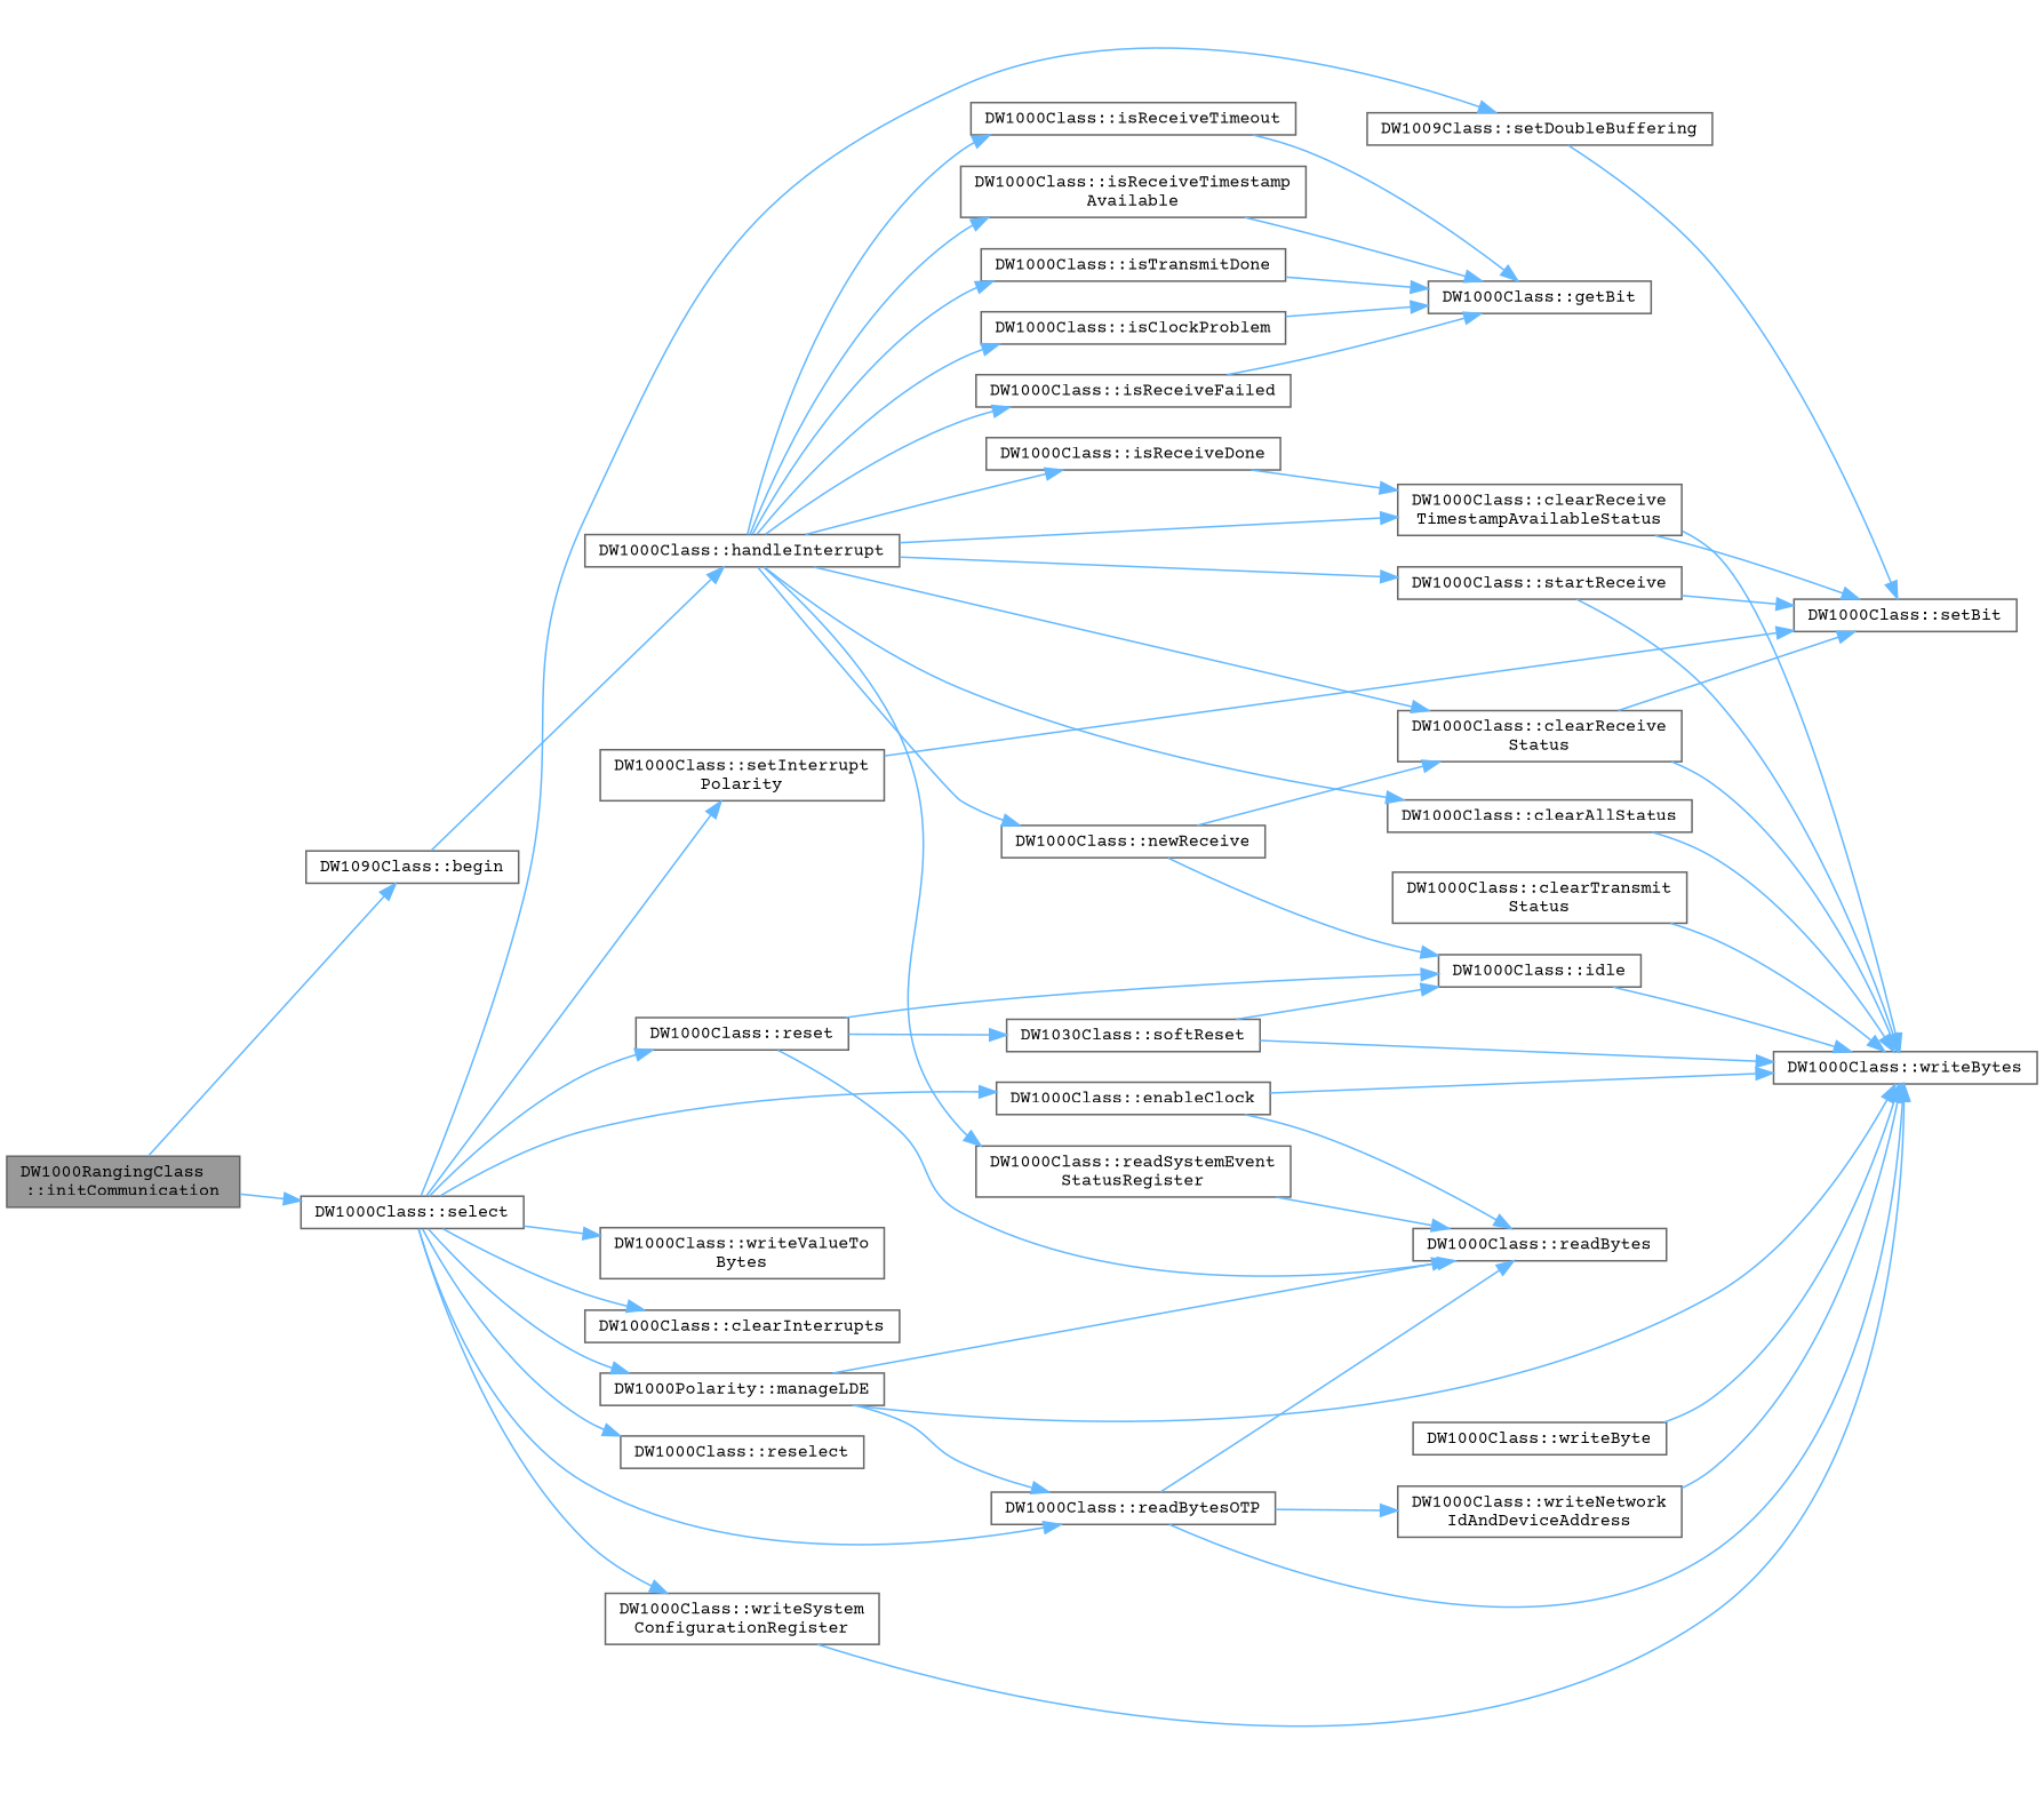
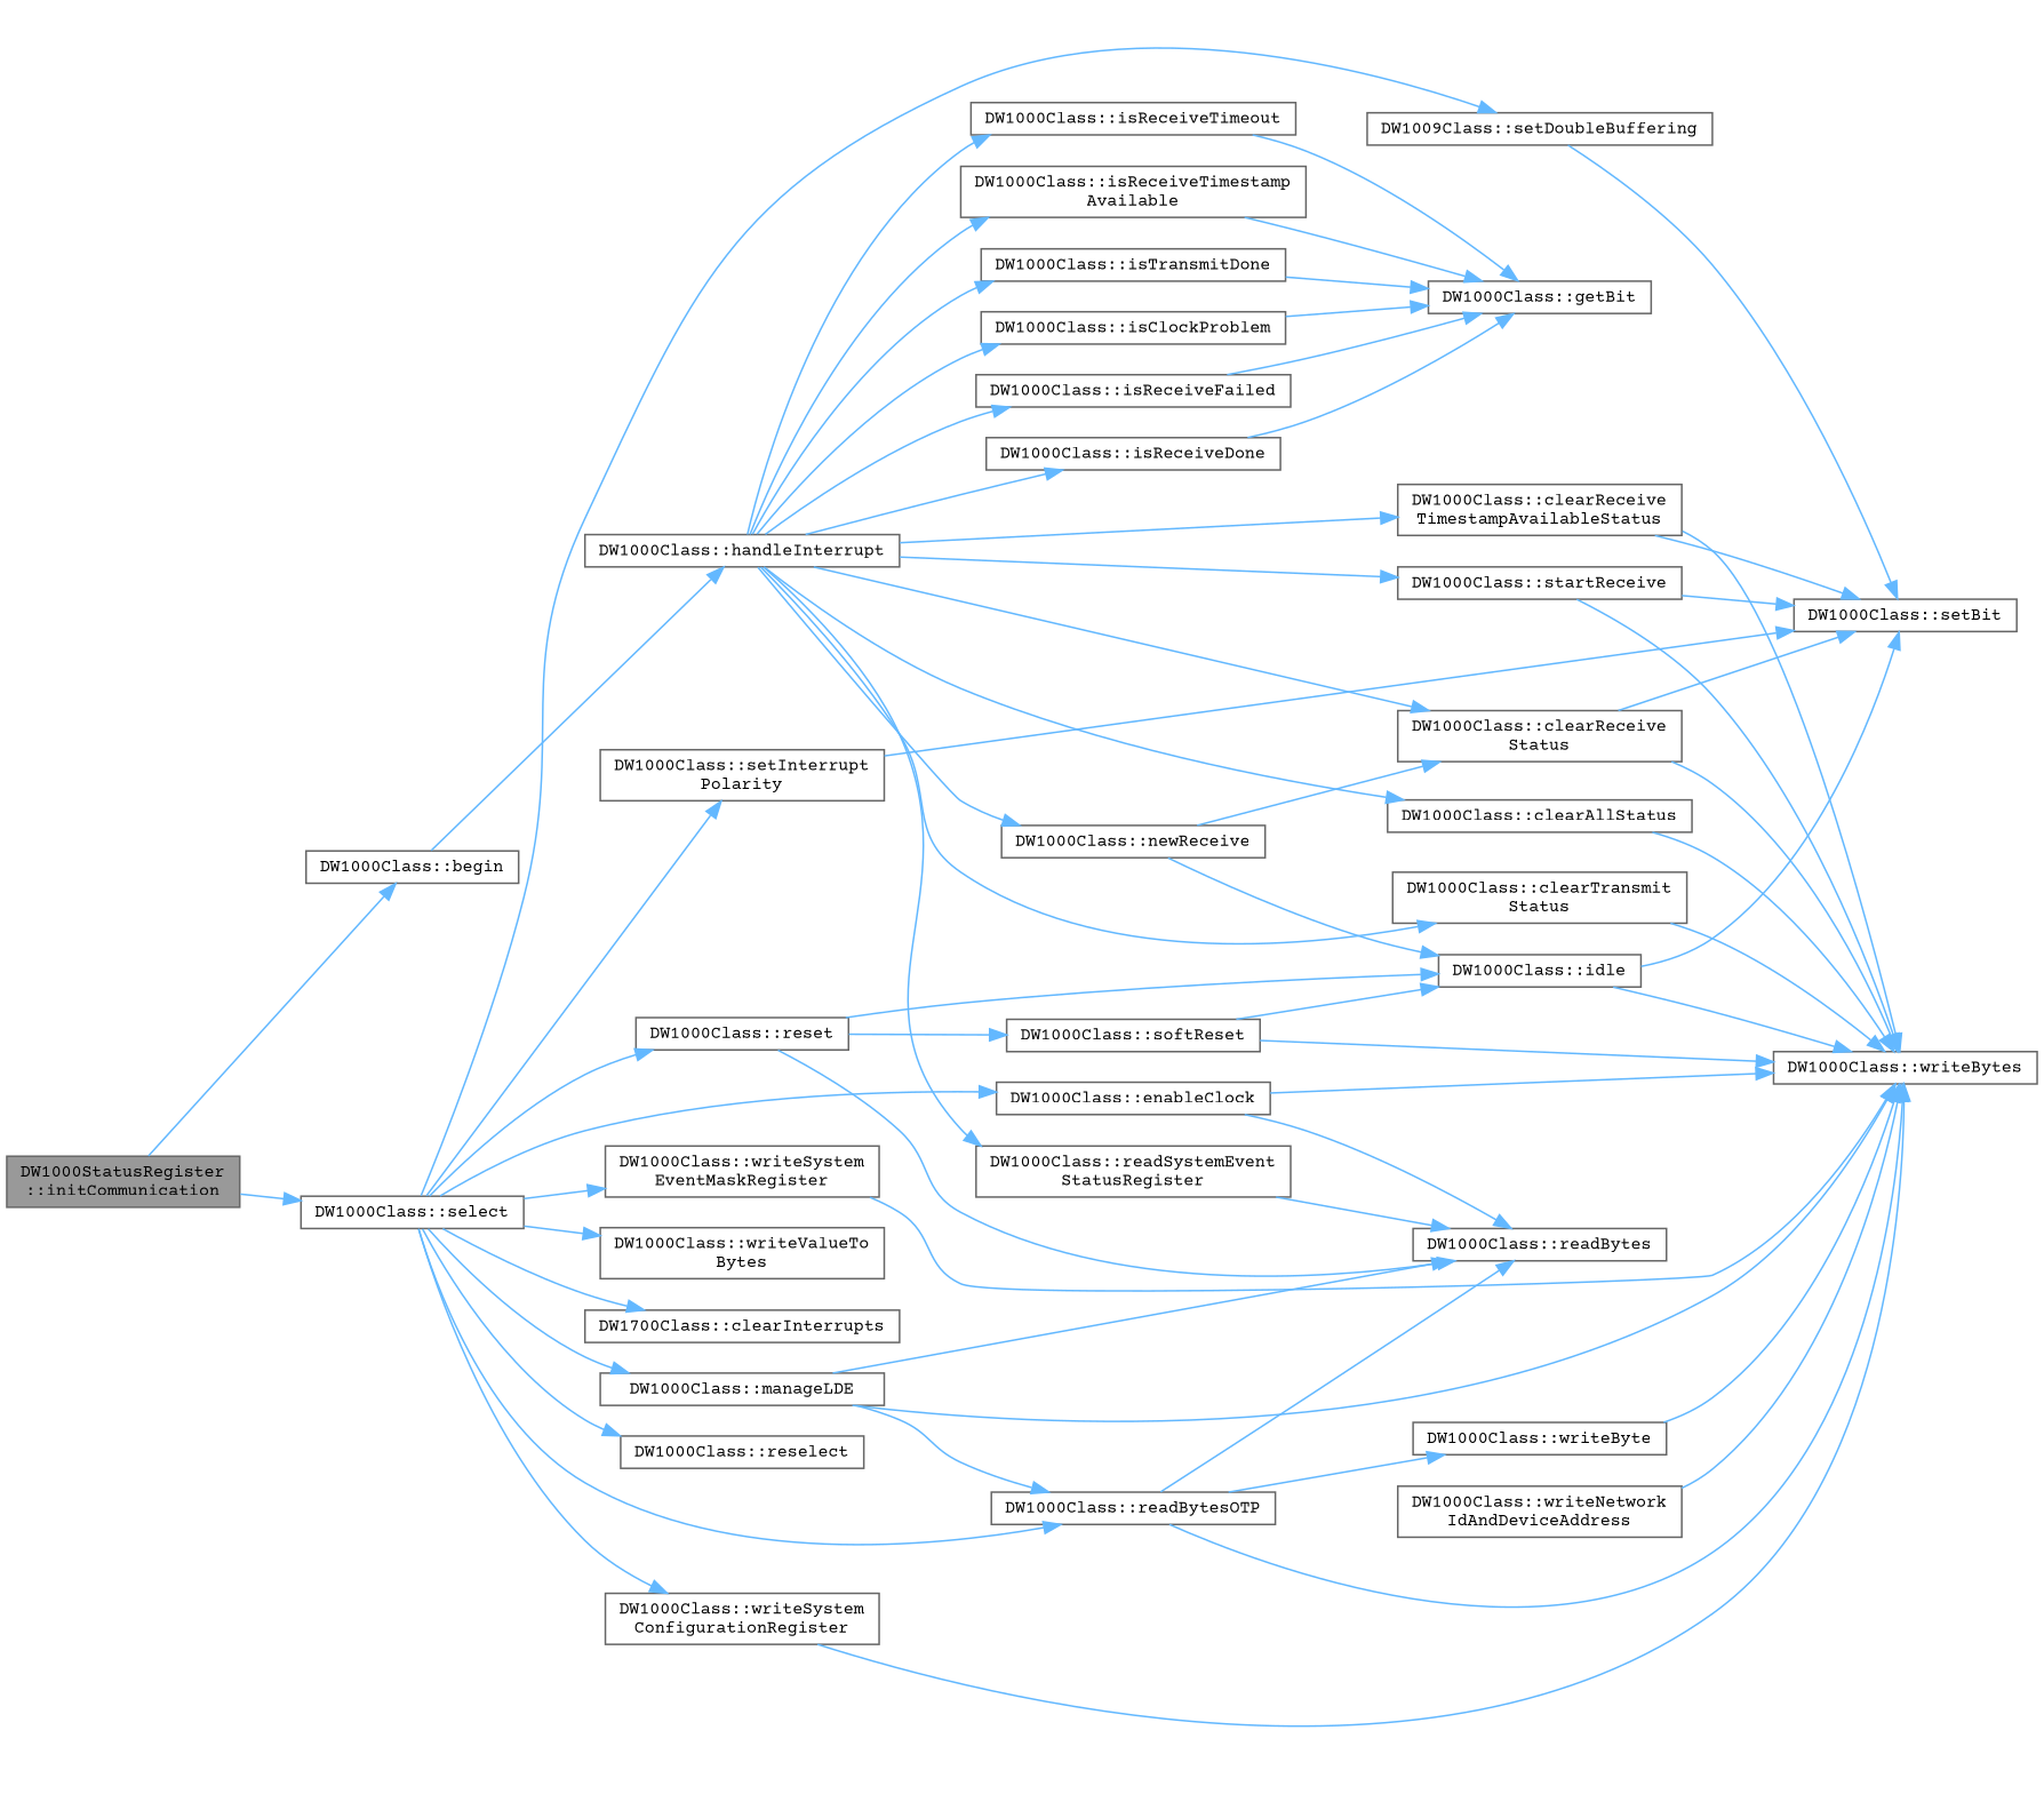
  digraph {
    fontname="Courier Prime"
    rankdir=LR
    node [color=grey40 fillcolor=white fontname="Courier Prime" fontsize=10 shape=box style=filled]
    edge [color=steelblue1 fontname="Courier Prime" fontsize=10 labelfontname=Helvetica labelfontsize=10 style=solid]
-   n1 [color=gray40 fillcolor=grey60 fontcolor=black height=0.2 label="DW1000RangingClass\l::initCommunication" width=0.4]
-   n2 [height=0.2 label="DW1090Class::begin" width=0.4]
+   n1 [color=gray40 fillcolor=grey60 fontcolor=black height=0.2 label="DW1000StatusRegister\l::initCommunication" width=0.4]
+   n2 [height=0.2 label="DW1000Class::begin" width=0.4]
    n3 [height=0.2 label="DW1000Class::select" width=0.4]
    n4 [height=0.2 label="DW1000Class::handleInterrupt" width=0.4]
-   n5 [height=0.2 label="DW1000Class::clearInterrupts" width=0.4]
+   n5 [height=0.2 label="DW1700Class::clearInterrupts" width=0.4]
    n6 [height=0.2 label="DW1000Class::enableClock" width=0.4]
-   n7 [height=0.2 label="DW1000Polarity::manageLDE" width=0.4]
+   n7 [height=0.2 label="DW1000Class::manageLDE" width=0.4]
    n8 [height=0.2 label="DW1000Class::readBytesOTP" width=0.4]
    n9 [height=0.2 label="DW1000Class::reselect" width=0.4]
    n10 [height=0.2 label="DW1000Class::reset" width=0.4]
    n11 [height=0.2 label="DW1009Class::setDoubleBuffering" width=0.4]
    n12 [height=0.2 label="DW1000Class::setInterrupt\lPolarity" width=0.4]
    n13 [height=0.2 label="DW1000Class::writeSystem\lConfigurationRegister" width=0.4]
+   n14 [height=0.2 label="DW1000Class::writeSystem\lEventMaskRegister" width=0.4]
    n15 [height=0.2 label="DW1000Class::writeValueTo\lBytes" width=0.4]
    n16 [height=0.2 label="DW1000Class::clearAllStatus" width=0.4]
    n17 [height=0.2 label="DW1000Class::clearReceive\lStatus" width=0.4]
    n18 [height=0.2 label="DW1000Class::clearReceive\lTimestampAvailableStatus" width=0.4]
    n19 [height=0.2 label="DW1000Class::clearTransmit\lStatus" width=0.4]
    n20 [height=0.2 label="DW1000Class::isClockProblem" width=0.4]
    n21 [height=0.2 label="DW1000Class::isReceiveDone" width=0.4]
    n22 [height=0.2 label="DW1000Class::isReceiveFailed" width=0.4]
    n23 [height=0.2 label="DW1000Class::isReceiveTimeout" width=0.4]
    n24 [height=0.2 label="DW1000Class::isReceiveTimestamp\lAvailable" width=0.4]
    n25 [height=0.2 label="DW1000Class::isTransmitDone" width=0.4]
    n26 [height=0.2 label="DW1000Class::newReceive" width=0.4]
    n27 [height=0.2 label="DW1000Class::readSystemEvent\lStatusRegister" width=0.4]
    n28 [height=0.2 label="DW1000Class::startReceive" width=0.4]
    n29 [height=0.2 label="DW1000Class::writeBytes" width=0.4]
    n30 [height=0.2 label="DW1000Class::setBit" width=0.4]
    n31 [height=0.2 label="DW1000Class::getBit" width=0.4]
    n32 [height=0.2 label="DW1000Class::idle" width=0.4]
    n33 [height=0.2 label="DW1000Class::readBytes" width=0.4]
    n34 [height=0.2 label="DW1000Class::writeByte" width=0.4]
-   n35 [height=0.2 label="DW1030Class::softReset" width=0.4]
+   n35 [height=0.2 label="DW1000Class::softReset" width=0.4]
    n36 [height=0.2 label="DW1000Class::writeNetwork\lIdAndDeviceAddress" width=0.4]
    n1 -> n2
    n1 -> n3
    n2 -> n4
    n3 -> n5
    n3 -> n6
    n3 -> n7
    n3 -> n8
    n3 -> n9
    n3 -> n10
    n3 -> n11
    n3 -> n12
    n3 -> n13
+   n3 -> n14
    n3 -> n15
    n4 -> n16
    n4 -> n17
    n4 -> n18
+   n4 -> n19
    n4 -> n20
    n4 -> n21
    n4 -> n22
    n4 -> n23
    n4 -> n24
    n4 -> n25
    n4 -> n26
    n4 -> n27
    n4 -> n28
    n6 -> n29
    n6 -> n33
    n7 -> n8
    n7 -> n29
    n7 -> n33
    n8 -> n29
    n8 -> n33
-   n8 -> n36
+   n8 -> n34
    n10 -> n32
    n10 -> n33
    n10 -> n35
    n11 -> n30
    n12 -> n30
    n13 -> n29
+   n14 -> n29
    n16 -> n29
    n17 -> n29
    n17 -> n30
    n18 -> n29
    n18 -> n30
    n19 -> n29
    n20 -> n31
-   n21 -> n18
+   n21 -> n31
    n22 -> n31
    n23 -> n31
    n24 -> n31
    n25 -> n31
    n26 -> n17
    n26 -> n32
    n27 -> n33
    n28 -> n29
    n28 -> n30
    n32 -> n29
+   n32 -> n30
    n34 -> n29
    n35 -> n29
    n35 -> n32
    n36 -> n29
  }
